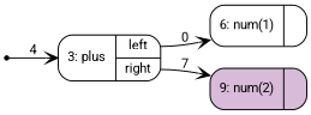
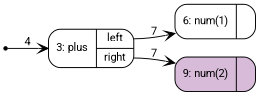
  digraph {
    fontname=Roboto
    rankdir=LR
    node [color=black fillcolor=white fontname=Roboto fontsize=11 ranksep=0 shape=Mrecord style=filled]
    edge [arrowhead=vee color=black fontname=Roboto fontsize=11 weight=2]
    n1 [fillcolor=black label="{0: root|{<root> root}}" shape=point]
    n2 [label="{3: plus|{<left> left|<right> right}}"]
    n3 [label="{6: num(1)|{}}"]
    n4 [fillcolor="#D7BBD9" label="{9: num(2)|{}}"]
    subgraph sub_1 {
      rank=min
      n1
    }
    n1 -> n2 [label=4 tailport=root]
-   n2 -> n3 [label=0 tailport=left]
+   n2 -> n3 [label=7 tailport=left]
    n2 -> n4 [label=7 tailport=right]
  }
